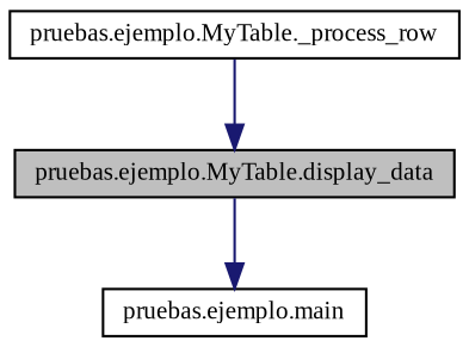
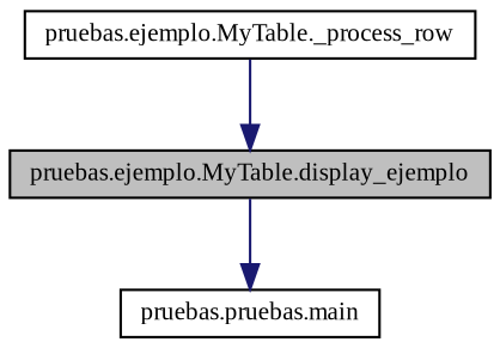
  digraph {
    fontname="Liberation Serif"
    rankdir=TB
    node [color=black fillcolor=white fontname="Liberation Serif" fontsize=10 shape=record style=filled]
    edge [color=midnightblue fontname="Liberation Serif" fontsize=10 labelfontname=Helvetica labelfontsize=10 style=solid]
-   n1 [fillcolor=grey75 fontcolor=black height=0.2 label="pruebas.ejemplo.MyTable.display_data" width=0.4]
-   n2 [height=0.2 label="pruebas.ejemplo.main" width=0.4]
+   n1 [fillcolor=grey75 fontcolor=black height=0.2 label="pruebas.ejemplo.MyTable.display_ejemplo" width=0.4]
+   n2 [height=0.2 label="pruebas.pruebas.main" width=0.4]
    n3 [height=0.2 label="pruebas.ejemplo.MyTable._process_row" width=0.4]
    n1 -> n2
    n3 -> n1
  }
